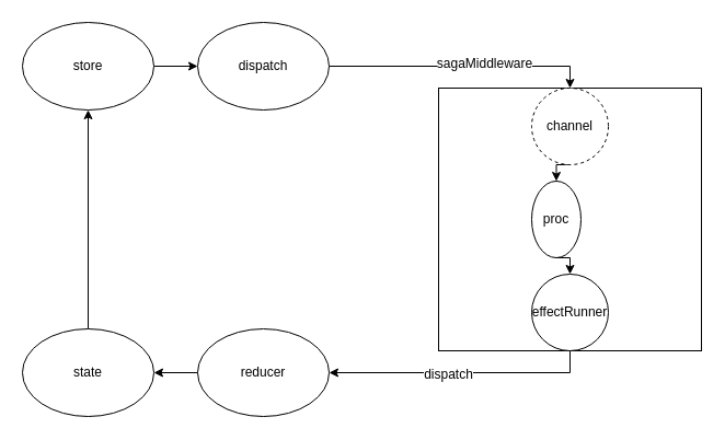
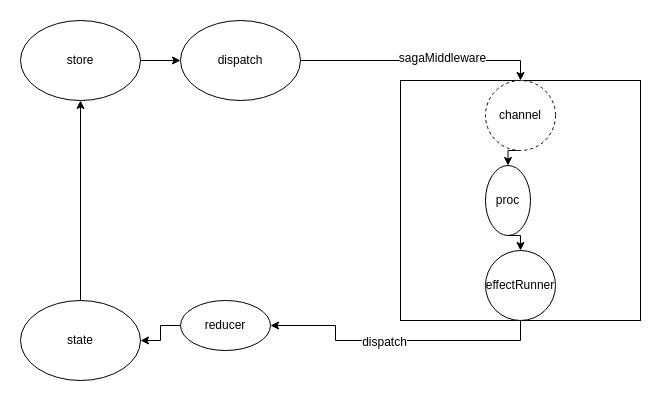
  <mxCell id="0" />
  <mxCell id="1" parent="0" />
  <mxCell id="2" style="edgeStyle=orthogonalEdgeStyle;rounded=0;orthogonalLoop=1;jettySize=auto;html=1;exitX=0;exitY=0.5;exitDx=0;exitDy=0;entryX=1;entryY=0.5;entryDx=0;entryDy=0;" parent="1" source="3" target="10" edge="1"><mxGeometry relative="1" as="geometry" /></mxCell>
- <mxCell id="3" value="reducer" style="ellipse;whiteSpace=wrap;html=1;" parent="1" vertex="1"><mxGeometry x="180" y="300" width="120" height="80" as="geometry" /></mxCell>
+ <mxCell id="3" value="reducer" style="ellipse;whiteSpace=wrap;html=1;" parent="1" vertex="1"><mxGeometry x="180" y="300" width="90" height="50" as="geometry" /></mxCell>
  <mxCell id="4" style="edgeStyle=orthogonalEdgeStyle;rounded=0;orthogonalLoop=1;jettySize=auto;html=1;exitX=1;exitY=0.5;exitDx=0;exitDy=0;entryX=0.5;entryY=0;entryDx=0;entryDy=0;" parent="1" source="6" target="13" edge="1"><mxGeometry relative="1" as="geometry" /></mxCell>
  <mxCell id="5" value="sagaMiddleware" style="text;html=1;resizable=0;points=[];align=center;verticalAlign=middle;labelBackgroundColor=#ffffff;" parent="4" vertex="1" connectable="0"><mxGeometry x="0.178" y="3" relative="1" as="geometry"><mxPoint as="offset" /></mxGeometry></mxCell>
  <mxCell id="6" value="dispatch" style="ellipse;whiteSpace=wrap;html=1;" parent="1" vertex="1"><mxGeometry x="180" y="20" width="120" height="80" as="geometry" /></mxCell>
  <mxCell id="7" style="edgeStyle=orthogonalEdgeStyle;rounded=0;orthogonalLoop=1;jettySize=auto;html=1;exitX=1;exitY=0.5;exitDx=0;exitDy=0;entryX=0;entryY=0.5;entryDx=0;entryDy=0;" parent="1" source="8" target="6" edge="1"><mxGeometry relative="1" as="geometry" /></mxCell>
  <mxCell id="8" value="store" style="ellipse;whiteSpace=wrap;html=1;" parent="1" vertex="1"><mxGeometry x="20" y="20" width="120" height="80" as="geometry" /></mxCell>
  <mxCell id="9" style="edgeStyle=orthogonalEdgeStyle;rounded=0;orthogonalLoop=1;jettySize=auto;html=1;exitX=0.5;exitY=0;exitDx=0;exitDy=0;entryX=0.5;entryY=1;entryDx=0;entryDy=0;" parent="1" source="10" target="8" edge="1"><mxGeometry relative="1" as="geometry" /></mxCell>
  <mxCell id="10" value="state" style="ellipse;whiteSpace=wrap;html=1;" parent="1" vertex="1"><mxGeometry x="20" y="300" width="120" height="80" as="geometry" /></mxCell>
  <mxCell id="11" style="edgeStyle=orthogonalEdgeStyle;rounded=0;orthogonalLoop=1;jettySize=auto;html=1;exitX=0.5;exitY=1;exitDx=0;exitDy=0;entryX=1;entryY=0.5;entryDx=0;entryDy=0;" parent="1" source="13" target="3" edge="1"><mxGeometry relative="1" as="geometry" /></mxCell>
  <mxCell id="12" value="dispatch" style="text;html=1;resizable=0;points=[];align=center;verticalAlign=middle;labelBackgroundColor=#ffffff;" parent="11" vertex="1" connectable="0"><mxGeometry x="0.103" y="1" relative="1" as="geometry"><mxPoint as="offset" /></mxGeometry></mxCell>
  <mxCell id="13" value="w" style="whiteSpace=wrap;html=1;aspect=fixed;" parent="1" vertex="1"><mxGeometry x="400" y="80" width="240" height="240" as="geometry" /></mxCell>
  <mxCell id="14" value="effectRunner" style="ellipse;whiteSpace=wrap;html=1;aspect=fixed;" parent="1" vertex="1"><mxGeometry x="485" y="250" width="70" height="70" as="geometry" /></mxCell>
  <mxCell id="15" style="edgeStyle=orthogonalEdgeStyle;rounded=0;orthogonalLoop=1;jettySize=auto;html=1;exitX=0.5;exitY=1;exitDx=0;exitDy=0;entryX=0.5;entryY=0;entryDx=0;entryDy=0;" parent="1" source="16" target="14" edge="1"><mxGeometry relative="1" as="geometry" /></mxCell>
  <mxCell id="16" value="proc" style="ellipse;whiteSpace=wrap;html=1;aspect=fixed;" parent="1" vertex="1"><mxGeometry x="485" y="165" width="45" height="70" as="geometry" /></mxCell>
  <mxCell id="17" style="edgeStyle=orthogonalEdgeStyle;rounded=0;orthogonalLoop=1;jettySize=auto;html=1;exitX=0.5;exitY=1;exitDx=0;exitDy=0;entryX=0.5;entryY=0;entryDx=0;entryDy=0;" parent="1" source="18" target="16" edge="1"><mxGeometry relative="1" as="geometry" /></mxCell>
  <mxCell id="18" value="channel" style="ellipse;whiteSpace=wrap;html=1;aspect=fixed;dashed=1;" parent="1" vertex="1"><mxGeometry x="485" y="80" width="70" height="70" as="geometry" /></mxCell>
